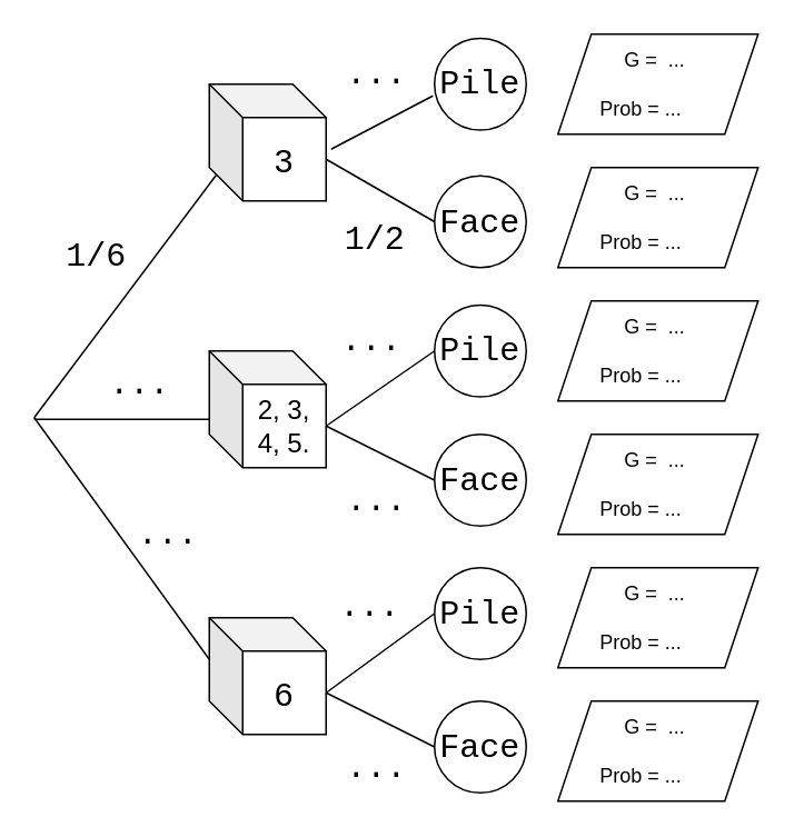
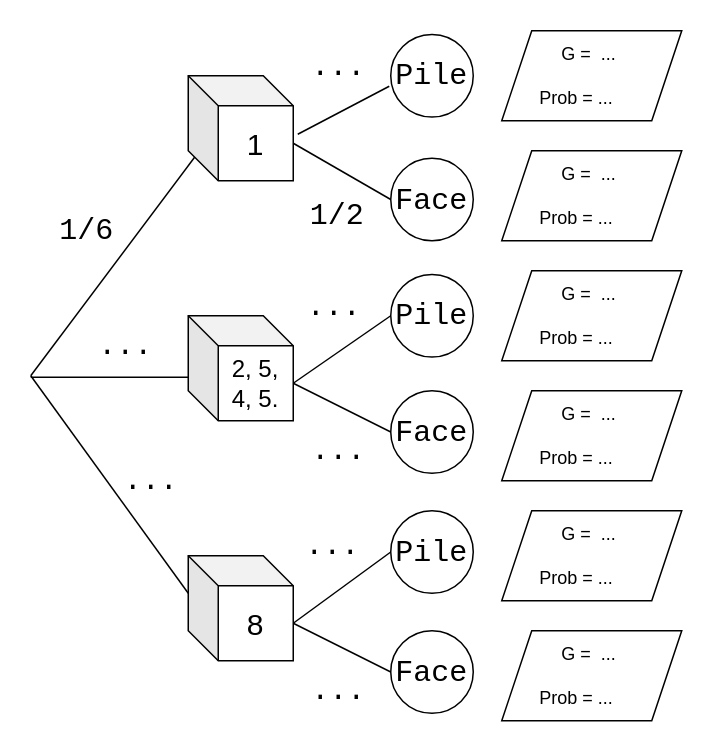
  <mxCell id="0" />
  <mxCell id="1" parent="0" />
  <mxCell id="2" value="1/6" style="endArrow=none;html=1;rounded=0;fontSize=20;entryX=0;entryY=0.5;entryDx=0;entryDy=0;fontFamily=Courier New;" parent="1" edge="1"><mxGeometry y="28" width="50" height="50" relative="1" as="geometry"><mxPoint x="20" y="250" as="sourcePoint" /><mxPoint x="140" y="90" as="targetPoint" /><mxPoint x="-1" as="offset" /></mxGeometry></mxCell>
  <mxCell id="3" value="..." style="endArrow=none;html=1;rounded=0;fontSize=20;entryX=-0.018;entryY=0.627;entryDx=0;entryDy=0;exitX=1.043;exitY=0.557;exitDx=0;exitDy=0;fontFamily=Courier New;exitPerimeter=0;entryPerimeter=0;" parent="1" source="19" target="20" edge="1"><mxGeometry x="0.3" y="27" width="50" height="50" relative="1" as="geometry"><mxPoint x="180" y="90" as="sourcePoint" /><mxPoint x="260" y="50" as="targetPoint" /><mxPoint as="offset" /></mxGeometry></mxCell>
  <mxCell id="4" value="..." style="endArrow=none;html=1;rounded=0;fontSize=20;entryX=0;entryY=0;entryDx=0;entryDy=25;entryPerimeter=0;fontFamily=Courier New;" parent="1" target="18" edge="1"><mxGeometry x="0.158" y="24" width="50" height="50" relative="1" as="geometry"><mxPoint x="20" y="250" as="sourcePoint" /><mxPoint x="140" y="410" as="targetPoint" /><mxPoint as="offset" /></mxGeometry></mxCell>
  <mxCell id="5" value="..." style="endArrow=none;html=1;rounded=0;fontSize=20;entryX=0;entryY=0.5;entryDx=0;entryDy=0;exitX=0;exitY=0;exitDx=70;exitDy=45;fontFamily=Courier New;startArrow=none;exitPerimeter=0;" parent="1" source="18" target="25" edge="1"><mxGeometry x="0.3" y="-27" width="50" height="50" relative="1" as="geometry"><mxPoint x="180" y="410" as="sourcePoint" /><mxPoint x="260" y="450" as="targetPoint" /><mxPoint as="offset" /></mxGeometry></mxCell>
  <mxCell id="6" value="1/2" style="endArrow=none;html=1;rounded=0;fontSize=20;entryX=0;entryY=0.5;entryDx=0;entryDy=0;exitX=0;exitY=0;exitDx=70;exitDy=45;fontFamily=Courier New;exitPerimeter=0;" parent="1" target="21" edge="1" source="19"><mxGeometry x="0.3" y="-27" width="50" height="50" relative="1" as="geometry"><mxPoint x="180" y="90" as="sourcePoint" /><mxPoint x="260" y="130" as="targetPoint" /><mxPoint as="offset" /></mxGeometry></mxCell>
  <mxCell id="7" value="..." style="endArrow=none;html=1;rounded=0;fontSize=20;entryX=0;entryY=0.5;entryDx=0;entryDy=0;exitX=0;exitY=0;exitDx=70;exitDy=45;fontFamily=Courier New;exitPerimeter=0;" parent="1" source="18" target="23" edge="1"><mxGeometry x="0.3" y="27" width="50" height="50" relative="1" as="geometry"><mxPoint x="180" y="410" as="sourcePoint" /><mxPoint x="260" y="370" as="targetPoint" /><mxPoint as="offset" /></mxGeometry></mxCell>
  <mxCell id="8" value="..." style="endArrow=none;html=1;rounded=0;fontSize=20;entryX=0;entryY=0.5;entryDx=0;entryDy=0;fontFamily=Courier New;exitX=0;exitY=0;exitDx=70;exitDy=45;exitPerimeter=0;" edge="1" parent="1" target="24" source="17"><mxGeometry x="0.3" y="-27" width="50" height="50" relative="1" as="geometry"><mxPoint x="180" y="250" as="sourcePoint" /><mxPoint x="260" y="290" as="targetPoint" /><mxPoint as="offset" /></mxGeometry></mxCell>
  <mxCell id="9" value="..." style="endArrow=none;html=1;rounded=0;fontSize=20;entryX=0;entryY=0.5;entryDx=0;entryDy=0;fontFamily=Courier New;exitX=0;exitY=0;exitDx=70;exitDy=45;exitPerimeter=0;" edge="1" parent="1" target="22" source="17"><mxGeometry x="0.3" y="27" width="50" height="50" relative="1" as="geometry"><mxPoint x="200" y="250" as="sourcePoint" /><mxPoint x="260" y="210" as="targetPoint" /><mxPoint as="offset" /></mxGeometry></mxCell>
  <mxCell id="10" value="..." style="endArrow=none;html=1;rounded=0;fontSize=20;entryX=0.029;entryY=0.586;entryDx=0;entryDy=0;fontFamily=Courier New;entryPerimeter=0;" edge="1" parent="1" target="17"><mxGeometry x="0.184" y="21" width="50" height="50" relative="1" as="geometry"><mxPoint x="20" y="251" as="sourcePoint" /><mxPoint x="140" y="250" as="targetPoint" /><mxPoint as="offset" /></mxGeometry></mxCell>
  <mxCell id="11" value="&lt;div&gt;G =&amp;nbsp; ...&amp;nbsp;&lt;/div&gt;&lt;div&gt;&lt;br&gt;&lt;/div&gt;&lt;div&gt;Prob = ...&amp;nbsp;&amp;nbsp;&amp;nbsp;&amp;nbsp;&amp;nbsp;&amp;nbsp; &lt;br&gt;&lt;/div&gt;" style="shape=parallelogram;perimeter=parallelogramPerimeter;whiteSpace=wrap;html=1;fixedSize=1;" vertex="1" parent="1"><mxGeometry x="334" y="20" width="120" height="60" as="geometry" /></mxCell>
  <mxCell id="12" value="&lt;div&gt;G =&amp;nbsp; ...&amp;nbsp;&lt;/div&gt;&lt;div&gt;&lt;br&gt;&lt;/div&gt;&lt;div&gt;Prob = ...&amp;nbsp;&amp;nbsp;&amp;nbsp;&amp;nbsp;&amp;nbsp;&amp;nbsp; &lt;br&gt;&lt;/div&gt;" style="shape=parallelogram;perimeter=parallelogramPerimeter;whiteSpace=wrap;html=1;fixedSize=1;" vertex="1" parent="1"><mxGeometry x="334" y="100" width="120" height="60" as="geometry" /></mxCell>
  <mxCell id="13" value="&lt;div&gt;G =&amp;nbsp; ...&amp;nbsp;&lt;/div&gt;&lt;div&gt;&lt;br&gt;&lt;/div&gt;&lt;div&gt;Prob = ...&amp;nbsp;&amp;nbsp;&amp;nbsp;&amp;nbsp;&amp;nbsp;&amp;nbsp; &lt;br&gt;&lt;/div&gt;" style="shape=parallelogram;perimeter=parallelogramPerimeter;whiteSpace=wrap;html=1;fixedSize=1;" vertex="1" parent="1"><mxGeometry x="334" y="180" width="120" height="60" as="geometry" /></mxCell>
  <mxCell id="14" value="&lt;div&gt;G =&amp;nbsp; ...&amp;nbsp;&lt;/div&gt;&lt;div&gt;&lt;br&gt;&lt;/div&gt;&lt;div&gt;Prob = ...&amp;nbsp;&amp;nbsp;&amp;nbsp;&amp;nbsp;&amp;nbsp;&amp;nbsp; &lt;br&gt;&lt;/div&gt;" style="shape=parallelogram;perimeter=parallelogramPerimeter;whiteSpace=wrap;html=1;fixedSize=1;" vertex="1" parent="1"><mxGeometry x="334" y="260" width="120" height="60" as="geometry" /></mxCell>
  <mxCell id="15" value="&lt;div&gt;G =&amp;nbsp; ...&amp;nbsp;&lt;/div&gt;&lt;div&gt;&lt;br&gt;&lt;/div&gt;&lt;div&gt;Prob = ...&amp;nbsp;&amp;nbsp;&amp;nbsp;&amp;nbsp;&amp;nbsp;&amp;nbsp; &lt;br&gt;&lt;/div&gt;" style="shape=parallelogram;perimeter=parallelogramPerimeter;whiteSpace=wrap;html=1;fixedSize=1;" vertex="1" parent="1"><mxGeometry x="334" y="340" width="120" height="60" as="geometry" /></mxCell>
  <mxCell id="16" value="&lt;div&gt;G =&amp;nbsp; ...&amp;nbsp;&lt;/div&gt;&lt;div&gt;&lt;br&gt;&lt;/div&gt;&lt;div&gt;Prob = ...&amp;nbsp;&amp;nbsp;&amp;nbsp;&amp;nbsp;&amp;nbsp;&amp;nbsp; &lt;br&gt;&lt;/div&gt;" style="shape=parallelogram;perimeter=parallelogramPerimeter;whiteSpace=wrap;html=1;fixedSize=1;" vertex="1" parent="1"><mxGeometry x="334" y="420" width="120" height="60" as="geometry" /></mxCell>
- <mxCell id="17" value="2, 3,&lt;br style=&quot;font-size: 16px;&quot;&gt;&lt;div style=&quot;font-size: 16px;&quot;&gt;4, 5.&lt;/div&gt;" style="shape=cube;whiteSpace=wrap;html=1;boundedLbl=1;backgroundOutline=1;darkOpacity=0.05;darkOpacity2=0.1;fontSize=16;" vertex="1" parent="1"><mxGeometry x="125" y="210" width="70" height="70" as="geometry" /></mxCell>
- <mxCell id="18" value="6" style="shape=cube;whiteSpace=wrap;html=1;boundedLbl=1;backgroundOutline=1;darkOpacity=0.05;darkOpacity2=0.1;fontSize=20;" vertex="1" parent="1"><mxGeometry x="125" y="370" width="70" height="70" as="geometry" /></mxCell>
- <mxCell id="19" value="3" style="shape=cube;whiteSpace=wrap;html=1;boundedLbl=1;backgroundOutline=1;darkOpacity=0.05;darkOpacity2=0.1;fontSize=20;" vertex="1" parent="1"><mxGeometry x="125" y="50" width="70" height="70" as="geometry" /></mxCell>
+ <mxCell id="17" value="2, 5,&lt;br style=&quot;font-size: 16px;&quot;&gt;&lt;div style=&quot;font-size: 16px;&quot;&gt;4, 5.&lt;/div&gt;" style="shape=cube;whiteSpace=wrap;html=1;boundedLbl=1;backgroundOutline=1;darkOpacity=0.05;darkOpacity2=0.1;fontSize=16;" vertex="1" parent="1"><mxGeometry x="125" y="210" width="70" height="70" as="geometry" /></mxCell>
+ <mxCell id="18" value="8" style="shape=cube;whiteSpace=wrap;html=1;boundedLbl=1;backgroundOutline=1;darkOpacity=0.05;darkOpacity2=0.1;fontSize=20;" vertex="1" parent="1"><mxGeometry x="125" y="370" width="70" height="70" as="geometry" /></mxCell>
+ <mxCell id="19" value="1" style="shape=cube;whiteSpace=wrap;html=1;boundedLbl=1;backgroundOutline=1;darkOpacity=0.05;darkOpacity2=0.1;fontSize=20;" vertex="1" parent="1"><mxGeometry x="125" y="50" width="70" height="70" as="geometry" /></mxCell>
  <mxCell id="20" value="Pile" style="ellipse;whiteSpace=wrap;html=1;aspect=fixed;fontFamily=Courier New;fontSize=20;" vertex="1" parent="1"><mxGeometry x="260" y="22.5" width="55" height="55" as="geometry" /></mxCell>
  <mxCell id="21" value="&lt;div&gt;Face&lt;/div&gt;" style="ellipse;whiteSpace=wrap;html=1;aspect=fixed;fontFamily=Courier New;fontSize=20;" vertex="1" parent="1"><mxGeometry x="260" y="105" width="55" height="55" as="geometry" /></mxCell>
  <mxCell id="22" value="Pile" style="ellipse;whiteSpace=wrap;html=1;aspect=fixed;fontFamily=Courier New;fontSize=20;" vertex="1" parent="1"><mxGeometry x="260" y="182.5" width="55" height="55" as="geometry" /></mxCell>
  <mxCell id="23" value="Pile" style="ellipse;whiteSpace=wrap;html=1;aspect=fixed;fontFamily=Courier New;fontSize=20;" vertex="1" parent="1"><mxGeometry x="260" y="340" width="55" height="55" as="geometry" /></mxCell>
  <mxCell id="24" value="&lt;div&gt;Face&lt;/div&gt;" style="ellipse;whiteSpace=wrap;html=1;aspect=fixed;fontFamily=Courier New;fontSize=20;" vertex="1" parent="1"><mxGeometry x="260" y="260" width="55" height="55" as="geometry" /></mxCell>
  <mxCell id="25" value="&lt;div&gt;Face&lt;/div&gt;" style="ellipse;whiteSpace=wrap;html=1;aspect=fixed;fontFamily=Courier New;fontSize=20;" vertex="1" parent="1"><mxGeometry x="260" y="420" width="55" height="55" as="geometry" /></mxCell>
